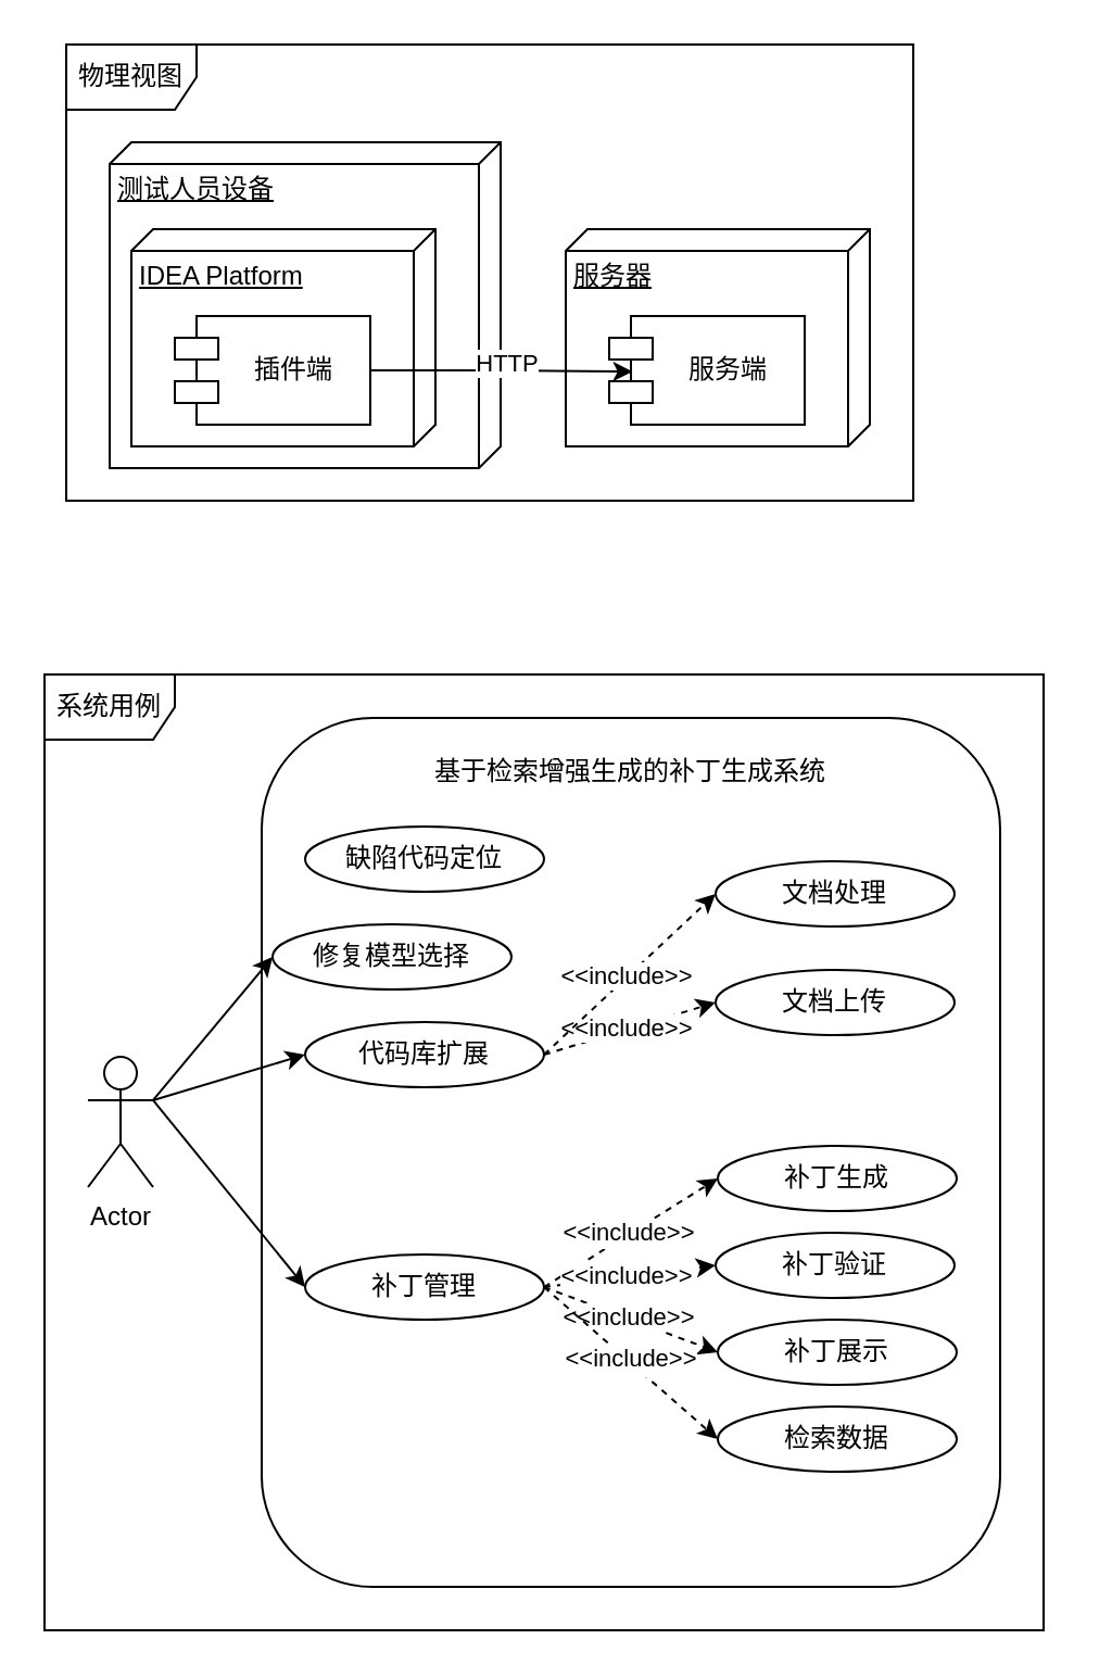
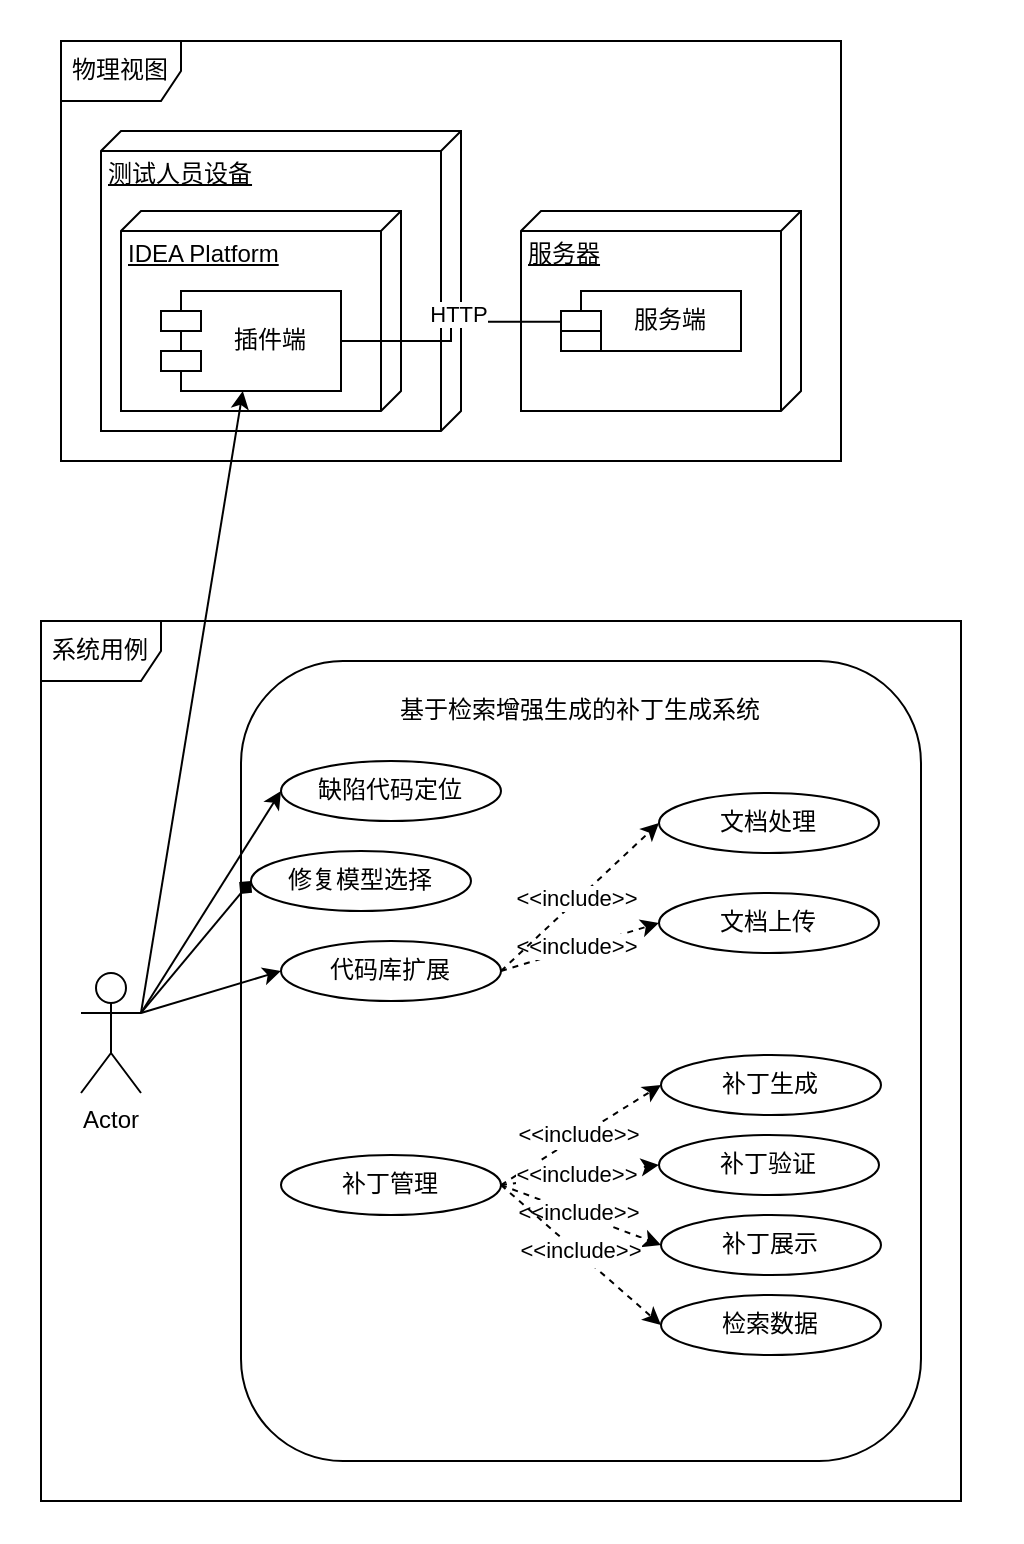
  <mxCell id="0" />
  <mxCell id="1" parent="0" />
  <mxCell id="2" value="" style="group" parent="1" vertex="1" connectable="0"><mxGeometry x="30" y="20" width="390" height="210" as="geometry" /></mxCell>
  <mxCell id="3" value="物理视图" style="shape=umlFrame;whiteSpace=wrap;html=1;pointerEvents=0;fillOpacity=100;" parent="2" vertex="1"><mxGeometry width="390" height="210" as="geometry" /></mxCell>
  <mxCell id="4" value="测试人员设备" style="verticalAlign=top;align=left;spacingTop=8;spacingLeft=2;spacingRight=12;shape=cube;size=10;direction=south;fontStyle=4;html=1;whiteSpace=wrap;fillOpacity=100;" parent="2" vertex="1"><mxGeometry x="20" y="45" width="180" height="150" as="geometry" /></mxCell>
  <mxCell id="5" value="IDEA Platform" style="verticalAlign=top;align=left;spacingTop=8;spacingLeft=2;spacingRight=12;shape=cube;size=10;direction=south;fontStyle=4;html=1;whiteSpace=wrap;fillOpacity=100;" parent="2" vertex="1"><mxGeometry x="30" y="85" width="140" height="100" as="geometry" /></mxCell>
  <mxCell id="6" value="服务器" style="verticalAlign=top;align=left;spacingTop=8;spacingLeft=2;spacingRight=12;shape=cube;size=10;direction=south;fontStyle=4;html=1;whiteSpace=wrap;fillOpacity=100;" parent="2" vertex="1"><mxGeometry x="230" y="85" width="140" height="100" as="geometry" /></mxCell>
  <mxCell id="7" style="edgeStyle=orthogonalEdgeStyle;rounded=0;orthogonalLoop=1;jettySize=auto;html=1;entryX=0.12;entryY=0.512;entryDx=0;entryDy=0;entryPerimeter=0;fillOpacity=100;" parent="2" source="9" target="10" edge="1"><mxGeometry relative="1" as="geometry" /></mxCell>
  <mxCell id="8" value="HTTP" style="edgeLabel;html=1;align=center;verticalAlign=middle;resizable=0;points=[];fillOpacity=100;" parent="7" vertex="1" connectable="0"><mxGeometry x="0.039" y="4" relative="1" as="geometry"><mxPoint as="offset" /></mxGeometry></mxCell>
  <mxCell id="9" value="插件端" style="shape=module;align=left;spacingLeft=20;align=center;verticalAlign=middle;whiteSpace=wrap;html=1;fillOpacity=100;" parent="2" vertex="1"><mxGeometry x="50" y="125" width="90" height="50" as="geometry" /></mxCell>
- <mxCell id="10" value="服务端" style="shape=module;align=center;spacingLeft=20;align=center;verticalAlign=middle;whiteSpace=wrap;html=1;fillOpacity=100;" parent="2" vertex="1"><mxGeometry x="250" y="125" width="90" height="50" as="geometry" /></mxCell>
+ <mxCell id="10" value="服务端" style="shape=module;align=center;spacingLeft=20;align=center;verticalAlign=middle;whiteSpace=wrap;html=1;fillOpacity=100;" parent="2" vertex="1"><mxGeometry x="250" y="125" width="90" height="30" as="geometry" /></mxCell>
  <mxCell id="11" value="" style="group" vertex="1" connectable="0" parent="1"><mxGeometry x="20" y="310" width="470" height="440" as="geometry" /></mxCell>
  <mxCell id="12" value="系统用例" style="shape=umlFrame;whiteSpace=wrap;html=1;pointerEvents=0;" vertex="1" parent="11"><mxGeometry width="460" height="440" as="geometry" /></mxCell>
  <mxCell id="13" value="Actor" style="shape=umlActor;verticalLabelPosition=bottom;verticalAlign=top;html=1;outlineConnect=0;" vertex="1" parent="11"><mxGeometry x="20" y="176" width="30" height="60" as="geometry" /></mxCell>
  <mxCell id="14" value="" style="rounded=1;whiteSpace=wrap;html=1;" vertex="1" parent="11"><mxGeometry x="100" y="20" width="340" height="400" as="geometry" /></mxCell>
  <mxCell id="15" value="基于检索增强生成的补丁生成系统" style="text;html=1;align=center;verticalAlign=middle;whiteSpace=wrap;rounded=0;" vertex="1" parent="11"><mxGeometry x="175" y="30" width="190" height="30" as="geometry" /></mxCell>
  <mxCell id="16" value="缺陷代码定位" style="ellipse;whiteSpace=wrap;html=1;" vertex="1" parent="11"><mxGeometry x="120" y="70" width="110" height="30" as="geometry" /></mxCell>
  <mxCell id="17" value="修复模型选择" style="ellipse;whiteSpace=wrap;html=1;" vertex="1" parent="11"><mxGeometry x="105" y="115" width="110" height="30" as="geometry" /></mxCell>
  <mxCell id="18" value="代码库扩展" style="ellipse;whiteSpace=wrap;html=1;" vertex="1" parent="11"><mxGeometry x="120" y="160" width="110" height="30" as="geometry" /></mxCell>
  <mxCell id="19" value="补丁管理" style="ellipse;whiteSpace=wrap;html=1;" vertex="1" parent="11"><mxGeometry x="120" y="267" width="110" height="30" as="geometry" /></mxCell>
  <mxCell id="20" value="补丁生成" style="ellipse;whiteSpace=wrap;html=1;" vertex="1" parent="11"><mxGeometry x="310" y="217" width="110" height="30" as="geometry" /></mxCell>
  <mxCell id="21" value="补丁验证" style="ellipse;whiteSpace=wrap;html=1;" vertex="1" parent="11"><mxGeometry x="309" y="257" width="110" height="30" as="geometry" /></mxCell>
  <mxCell id="22" value="补丁展示&lt;span style=&quot;color: rgba(0, 0, 0, 0); font-family: monospace; font-size: 0px; text-align: start; text-wrap-mode: nowrap;&quot;&gt;%3CmxGraphModel%3E%3Croot%3E%3CmxCell%20id%3D%220%22%2F%3E%3CmxCell%20id%3D%221%22%20parent%3D%220%22%2F%3E%3CmxCell%20id%3D%222%22%20value%3D%22%E8%A1%A5%E4%B8%81%E9%AA%8C%E8%AF%81%22%20style%3D%22ellipse%3BwhiteSpace%3Dwrap%3Bhtml%3D1%3B%22%20vertex%3D%221%22%20parent%3D%221%22%3E%3CmxGeometry%20x%3D%22304%22%20y%3D%22510%22%20width%3D%22110%22%20height%3D%2240%22%20as%3D%22geometry%22%2F%3E%3C%2FmxCell%3E%3C%2Froot%3E%3C%2FmxGraphModel%3E&lt;/span&gt;" style="ellipse;whiteSpace=wrap;html=1;" vertex="1" parent="11"><mxGeometry x="310" y="297" width="110" height="30" as="geometry" /></mxCell>
  <mxCell id="23" value="检索数据&lt;span style=&quot;color: rgba(0, 0, 0, 0); font-family: monospace; font-size: 0px; text-align: start; text-wrap-mode: nowrap;&quot;&gt;%3CmxGraphModel%3E%3Croot%3E%3CmxCell%20id%3D%220%22%2F%3E%3CmxCell%20id%3D%221%22%20parent%3D%220%22%2F%3E%3CmxCell%20id%3D%222%22%20value%3D%22%E8%A1%A5%E4%B8%81%E9%AA%8C%E8%AF%81%22%20style%3D%22ellipse%3BwhiteSpace%3Dwrap%3Bhtml%3D1%3B%22%20vertex%3D%221%22%20parent%3D%221%22%3E%3CmxGeometry%20x%3D%22304%22%20y%3D%22510%22%20width%3D%22110%22%20height%3D%2240%22%20as%3D%22geometry%22%2F%3E%3C%2FmxCell%3E%3C%2Froot%3E%3C%2FmxGraphModel%3E&lt;/span&gt;" style="ellipse;whiteSpace=wrap;html=1;" vertex="1" parent="11"><mxGeometry x="310" y="337" width="110" height="30" as="geometry" /></mxCell>
  <mxCell id="24" value="" style="endArrow=classic;html=1;rounded=0;exitX=1;exitY=0.5;exitDx=0;exitDy=0;entryX=0;entryY=0.5;entryDx=0;entryDy=0;dashed=1;" edge="1" parent="11" source="19" target="20"><mxGeometry relative="1" as="geometry"><mxPoint x="160" y="160" as="sourcePoint" /><mxPoint x="260" y="160" as="targetPoint" /></mxGeometry></mxCell>
  <mxCell id="25" value="Label" style="edgeLabel;resizable=0;html=1;;align=center;verticalAlign=middle;" connectable="0" vertex="1" parent="24"><mxGeometry relative="1" as="geometry" /></mxCell>
  <mxCell id="26" value="&amp;lt;&amp;lt;include&amp;gt;&amp;gt;" style="edgeLabel;html=1;align=center;verticalAlign=middle;resizable=0;points=[];" vertex="1" connectable="0" parent="24"><mxGeometry x="-0.035" y="1" relative="1" as="geometry"><mxPoint as="offset" /></mxGeometry></mxCell>
  <mxCell id="27" value="" style="endArrow=classic;html=1;rounded=0;exitX=1;exitY=0.5;exitDx=0;exitDy=0;entryX=0;entryY=0.5;entryDx=0;entryDy=0;dashed=1;" edge="1" parent="11" source="19" target="21"><mxGeometry relative="1" as="geometry"><mxPoint x="240" y="235" as="sourcePoint" /><mxPoint x="280" y="195" as="targetPoint" /></mxGeometry></mxCell>
  <mxCell id="28" value="Label" style="edgeLabel;resizable=0;html=1;;align=center;verticalAlign=middle;" connectable="0" vertex="1" parent="27"><mxGeometry relative="1" as="geometry" /></mxCell>
  <mxCell id="29" value="&amp;lt;&amp;lt;include&amp;gt;&amp;gt;" style="edgeLabel;html=1;align=center;verticalAlign=middle;resizable=0;points=[];" vertex="1" connectable="0" parent="27"><mxGeometry x="-0.035" y="1" relative="1" as="geometry"><mxPoint as="offset" /></mxGeometry></mxCell>
  <mxCell id="30" value="" style="endArrow=classic;html=1;rounded=0;exitX=1;exitY=0.5;exitDx=0;exitDy=0;entryX=0;entryY=0.5;entryDx=0;entryDy=0;dashed=1;" edge="1" parent="11" source="19" target="22"><mxGeometry relative="1" as="geometry"><mxPoint x="250" y="245" as="sourcePoint" /><mxPoint x="290" y="205" as="targetPoint" /></mxGeometry></mxCell>
  <mxCell id="31" value="Label" style="edgeLabel;resizable=0;html=1;;align=center;verticalAlign=middle;" connectable="0" vertex="1" parent="30"><mxGeometry relative="1" as="geometry" /></mxCell>
  <mxCell id="32" value="&amp;lt;&amp;lt;include&amp;gt;&amp;gt;" style="edgeLabel;html=1;align=center;verticalAlign=middle;resizable=0;points=[];" vertex="1" connectable="0" parent="30"><mxGeometry x="-0.035" y="1" relative="1" as="geometry"><mxPoint as="offset" /></mxGeometry></mxCell>
  <mxCell id="33" value="" style="endArrow=classic;html=1;rounded=0;exitX=1;exitY=0.5;exitDx=0;exitDy=0;entryX=0;entryY=0.5;entryDx=0;entryDy=0;dashed=1;" edge="1" parent="11" source="19" target="23"><mxGeometry relative="1" as="geometry"><mxPoint x="260" y="255" as="sourcePoint" /><mxPoint x="300" y="215" as="targetPoint" /></mxGeometry></mxCell>
  <mxCell id="34" value="Label" style="edgeLabel;resizable=0;html=1;;align=center;verticalAlign=middle;" connectable="0" vertex="1" parent="33"><mxGeometry relative="1" as="geometry" /></mxCell>
  <mxCell id="35" value="&amp;lt;&amp;lt;include&amp;gt;&amp;gt;" style="edgeLabel;html=1;align=center;verticalAlign=middle;resizable=0;points=[];" vertex="1" connectable="0" parent="33"><mxGeometry x="-0.035" y="1" relative="1" as="geometry"><mxPoint as="offset" /></mxGeometry></mxCell>
- <mxCell id="37" value="" style="endArrow=classic;html=1;rounded=0;exitX=1;exitY=0.333;exitDx=0;exitDy=0;exitPerimeter=0;entryX=0;entryY=0.5;entryDx=0;entryDy=0;" edge="1" parent="11" source="13" target="17"><mxGeometry width="50" height="50" relative="1" as="geometry"><mxPoint x="70" y="205" as="sourcePoint" /><mxPoint x="140" y="105" as="targetPoint" /></mxGeometry></mxCell>
+ <mxCell id="36" value="" style="endArrow=classic;html=1;rounded=0;exitX=1;exitY=0.333;exitDx=0;exitDy=0;exitPerimeter=0;entryX=0;entryY=0.5;entryDx=0;entryDy=0;" edge="1" parent="11" source="13" target="16"><mxGeometry width="50" height="50" relative="1" as="geometry"><mxPoint x="50" y="200" as="sourcePoint" /><mxPoint x="100" y="150" as="targetPoint" /></mxGeometry></mxCell>
+ <mxCell id="37" value="" style="endArrow=diamond;html=1;rounded=0;exitX=1;exitY=0.333;exitDx=0;exitDy=0;exitPerimeter=0;entryX=0;entryY=0.5;entryDx=0;entryDy=0;" edge="1" parent="11" source="13" target="17"><mxGeometry width="50" height="50" relative="1" as="geometry"><mxPoint x="70" y="205" as="sourcePoint" /><mxPoint x="140" y="105" as="targetPoint" /></mxGeometry></mxCell>
  <mxCell id="38" value="" style="endArrow=classic;html=1;rounded=0;exitX=1;exitY=0.333;exitDx=0;exitDy=0;exitPerimeter=0;entryX=0;entryY=0.5;entryDx=0;entryDy=0;" edge="1" parent="11" source="13" target="18"><mxGeometry width="50" height="50" relative="1" as="geometry"><mxPoint x="80" y="215" as="sourcePoint" /><mxPoint x="150" y="115" as="targetPoint" /></mxGeometry></mxCell>
- <mxCell id="39" value="" style="endArrow=classic;html=1;rounded=0;exitX=1;exitY=0.333;exitDx=0;exitDy=0;exitPerimeter=0;entryX=0;entryY=0.5;entryDx=0;entryDy=0;" edge="1" parent="11" source="13" target="19"><mxGeometry width="50" height="50" relative="1" as="geometry"><mxPoint x="90" y="225" as="sourcePoint" /><mxPoint x="160" y="125" as="targetPoint" /></mxGeometry></mxCell>
+ <mxCell id="39" value="" style="endArrow=classic;html=1;rounded=0;exitX=1;exitY=0.333;exitDx=0;exitDy=0;exitPerimeter=0;" edge="1" parent="11" source="13" target="9"><mxGeometry width="50" height="50" relative="1" as="geometry"><mxPoint x="90" y="225" as="sourcePoint" /><mxPoint x="160" y="125" as="targetPoint" /></mxGeometry></mxCell>
  <mxCell id="40" value="文档上传" style="ellipse;whiteSpace=wrap;html=1;" vertex="1" parent="11"><mxGeometry x="309" y="136" width="110" height="30" as="geometry" /></mxCell>
  <mxCell id="41" value="文档处理" style="ellipse;whiteSpace=wrap;html=1;" vertex="1" parent="11"><mxGeometry x="309" y="86" width="110" height="30" as="geometry" /></mxCell>
  <mxCell id="42" value="" style="endArrow=classic;html=1;rounded=0;exitX=1;exitY=0.5;exitDx=0;exitDy=0;dashed=1;entryX=0;entryY=0.5;entryDx=0;entryDy=0;" edge="1" parent="11" source="18" target="40"><mxGeometry relative="1" as="geometry"><mxPoint x="230" y="175" as="sourcePoint" /><mxPoint x="310" y="115" as="targetPoint" /></mxGeometry></mxCell>
  <mxCell id="43" value="Label" style="edgeLabel;resizable=0;html=1;;align=center;verticalAlign=middle;" connectable="0" vertex="1" parent="42"><mxGeometry relative="1" as="geometry" /></mxCell>
  <mxCell id="44" value="&amp;lt;&amp;lt;include&amp;gt;&amp;gt;" style="edgeLabel;html=1;align=center;verticalAlign=middle;resizable=0;points=[];" vertex="1" connectable="0" parent="42"><mxGeometry x="-0.035" y="1" relative="1" as="geometry"><mxPoint as="offset" /></mxGeometry></mxCell>
  <mxCell id="45" value="" style="endArrow=classic;html=1;rounded=0;exitX=1;exitY=0.5;exitDx=0;exitDy=0;dashed=1;entryX=0;entryY=0.5;entryDx=0;entryDy=0;" edge="1" parent="11" source="18" target="41"><mxGeometry relative="1" as="geometry"><mxPoint x="240" y="185" as="sourcePoint" /><mxPoint x="318" y="125" as="targetPoint" /></mxGeometry></mxCell>
  <mxCell id="46" value="Label" style="edgeLabel;resizable=0;html=1;;align=center;verticalAlign=middle;" connectable="0" vertex="1" parent="45"><mxGeometry relative="1" as="geometry" /></mxCell>
  <mxCell id="47" value="&amp;lt;&amp;lt;include&amp;gt;&amp;gt;" style="edgeLabel;html=1;align=center;verticalAlign=middle;resizable=0;points=[];" vertex="1" connectable="0" parent="45"><mxGeometry x="-0.035" y="1" relative="1" as="geometry"><mxPoint as="offset" /></mxGeometry></mxCell>
